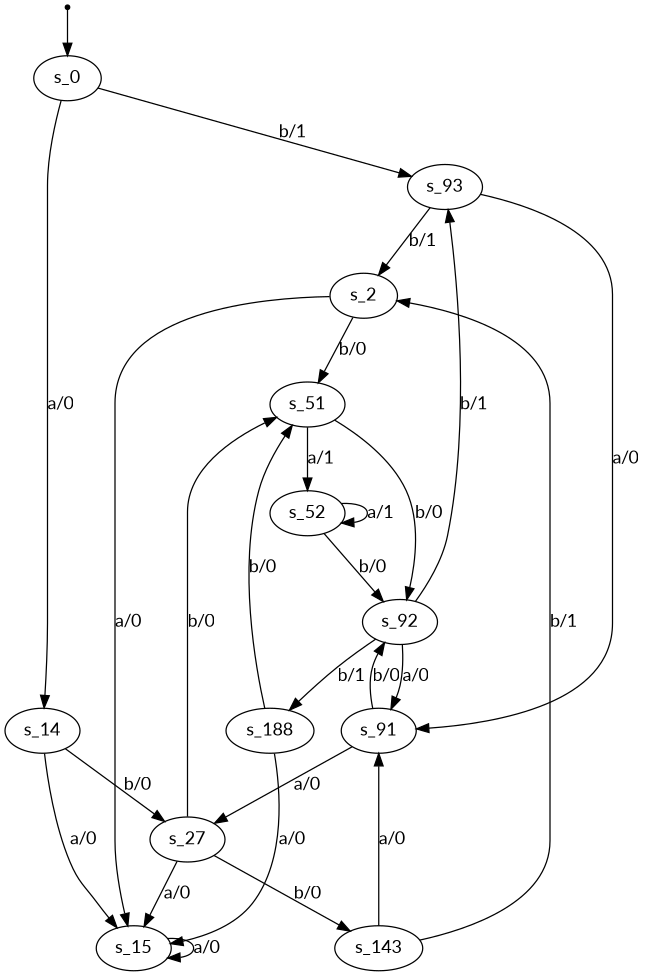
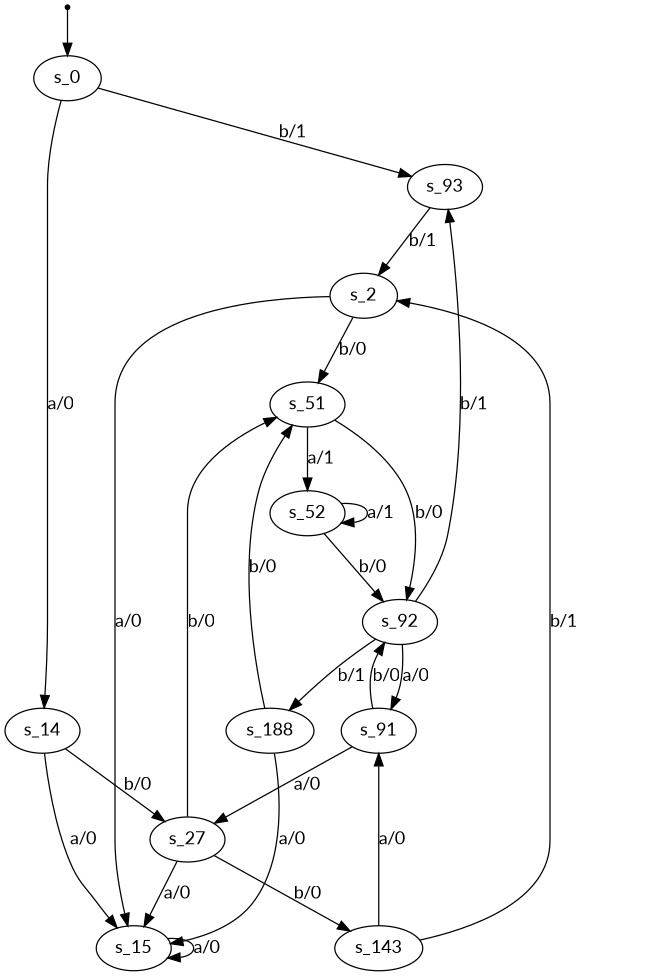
  digraph {
    fontname=Lato
    node [fontname=Lato]
    edge [fontname=Lato]
    s_0 [root=true]
    s_93
    s_14
    s_2
    s_91
    s_15
    s_27
    s_51
    s_92
    s_52
    s_188
    s_143
    qi [shape=point]
    s_0 -> s_93 [label="b/1"]
    s_0 -> s_14 [label="a/0"]
    s_93 -> s_2 [label="b/1"]
-   s_93 -> s_91 [label="a/0"]
    s_14 -> s_15 [label="a/0"]
    s_14 -> s_27 [label="b/0"]
    s_2 -> s_15 [label="a/0"]
    s_2 -> s_51 [label="b/0"]
    s_91 -> s_27 [label="a/0"]
    s_91 -> s_92 [label="b/0"]
    s_15 -> s_15 [label="a/0"]
    s_27 -> s_15 [label="a/0"]
    s_27 -> s_51 [label="b/0"]
    s_27 -> s_143 [label="b/0"]
    s_51 -> s_92 [label="b/0"]
    s_51 -> s_52 [label="a/1"]
    s_92 -> s_93 [label="b/1"]
    s_92 -> s_91 [label="a/0"]
    s_92 -> s_188 [label="b/1"]
    s_52 -> s_92 [label="b/0"]
    s_52 -> s_52 [label="a/1"]
    s_188 -> s_15 [label="a/0"]
    s_188 -> s_51 [label="b/0"]
    s_143 -> s_2 [label="b/1"]
    s_143 -> s_91 [label="a/0"]
    qi -> s_0
  }
